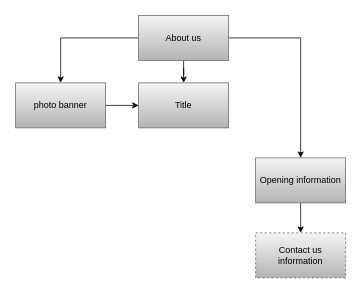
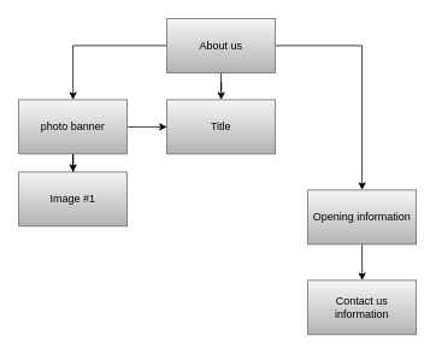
  <mxCell id="0" />
  <mxCell id="1" parent="0" />
  <mxCell id="2" value="" style="edgeStyle=orthogonalEdgeStyle;rounded=0;orthogonalLoop=1;jettySize=auto;html=1;" edge="1" parent="1" source="5" target="13"><mxGeometry relative="1" as="geometry" /></mxCell>
  <mxCell id="3" value="" style="edgeStyle=orthogonalEdgeStyle;rounded=0;orthogonalLoop=1;jettySize=auto;html=1;" edge="1" parent="1" source="5" target="11"><mxGeometry relative="1" as="geometry" /></mxCell>
  <mxCell id="4" value="" style="edgeStyle=orthogonalEdgeStyle;rounded=0;orthogonalLoop=1;jettySize=auto;html=1;" edge="1" parent="1" source="5" target="7"><mxGeometry relative="1" as="geometry" /></mxCell>
  <mxCell id="5" value="About us" style="rounded=0;whiteSpace=wrap;html=1;gradientColor=#b3b3b3;fillColor=#f5f5f5;strokeColor=#666666;" vertex="1" parent="1"><mxGeometry x="184" y="20" width="120" height="60" as="geometry" /></mxCell>
  <mxCell id="6" value="" style="edgeStyle=orthogonalEdgeStyle;rounded=0;orthogonalLoop=1;jettySize=auto;html=1;" edge="1" parent="1" source="7" target="8"><mxGeometry relative="1" as="geometry" /></mxCell>
  <mxCell id="7" value="Opening information" style="rounded=0;whiteSpace=wrap;html=1;gradientColor=#b3b3b3;fillColor=#f5f5f5;strokeColor=#666666;" vertex="1" parent="1"><mxGeometry x="340" y="210" width="120" height="60" as="geometry" /></mxCell>
- <mxCell id="8" value="Contact us information" style="rounded=0;whiteSpace=wrap;html=1;gradientColor=#b3b3b3;fillColor=#f5f5f5;strokeColor=#666666;dashed=1;" vertex="1" parent="1"><mxGeometry x="340" y="310" width="120" height="60" as="geometry" /></mxCell>
+ <mxCell id="8" value="Contact us information" style="rounded=0;whiteSpace=wrap;html=1;gradientColor=#b3b3b3;fillColor=#f5f5f5;strokeColor=#666666;" vertex="1" parent="1"><mxGeometry x="340" y="310" width="120" height="60" as="geometry" /></mxCell>
+ <mxCell id="9" value="" style="edgeStyle=orthogonalEdgeStyle;rounded=0;orthogonalLoop=1;jettySize=auto;html=1;" edge="1" parent="1" source="11" target="12"><mxGeometry relative="1" as="geometry" /></mxCell>
  <mxCell id="10" style="edgeStyle=orthogonalEdgeStyle;rounded=0;orthogonalLoop=1;jettySize=auto;html=1;entryX=0;entryY=0.5;entryDx=0;entryDy=0;" edge="1" parent="1" source="11" target="13"><mxGeometry relative="1" as="geometry" /></mxCell>
  <mxCell id="11" value="photo banner" style="rounded=0;whiteSpace=wrap;html=1;gradientColor=#b3b3b3;fillColor=#f5f5f5;strokeColor=#666666;" vertex="1" parent="1"><mxGeometry x="20" y="110" width="120" height="60" as="geometry" /></mxCell>
+ <mxCell id="12" value="Image #1" style="rounded=0;whiteSpace=wrap;html=1;gradientColor=#b3b3b3;fillColor=#f5f5f5;strokeColor=#666666;" vertex="1" parent="1"><mxGeometry x="20" y="190" width="120" height="60" as="geometry" /></mxCell>
  <mxCell id="13" value="Title" style="rounded=0;whiteSpace=wrap;html=1;gradientColor=#b3b3b3;fillColor=#f5f5f5;strokeColor=#666666;" vertex="1" parent="1"><mxGeometry x="184" y="110" width="120" height="60" as="geometry" /></mxCell>
